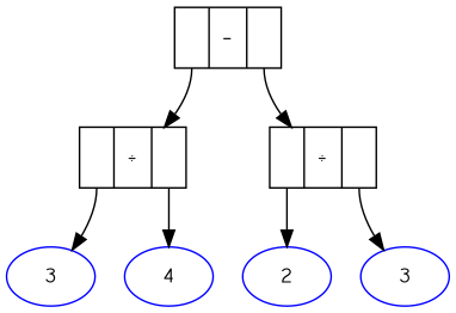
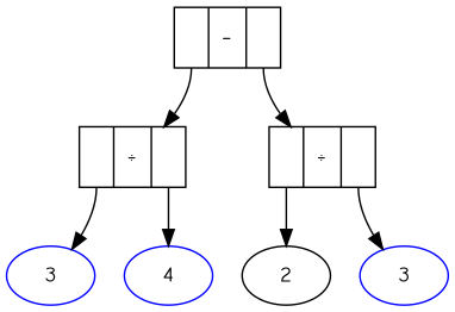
  strict digraph {
    fontname="Comic Neue"
    node [color=blue fontname="Comic Neue"]
    edge [tailport=0 fontname="Comic Neue"]
    n1 [label=3]
    n2 [label=3]
    n3 [label=4]
-   n4 [label=2]
+   n4 [color=black label=2]
    n5 [label="<0>|&divide;|<1>" shape=record color=""]
    n6 [label="<0>|&divide;|<1>" shape=record color=""]
    n7 [label="<0>|&minus;|<1>" shape=record color=""]
    n5 -> n1
    n5 -> n3 [tailport=1]
    n6 -> n2 [tailport=1]
    n6 -> n4
    n7 -> n5
    n7 -> n6 [tailport=1]
  }
